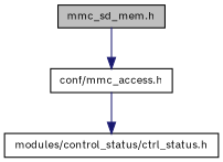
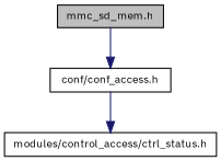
  digraph {
    fontname="IBM Plex Sans"
    node [color=black fillcolor=white fontname="IBM Plex Sans" fontsize=10 shape=record style=filled]
    edge [color=midnightblue fontname="IBM Plex Sans" fontsize=10 labelfontname="FreeSans.ttf" labelfontsize=10 style=solid]
    n1 [fillcolor=grey75 fontcolor=black height=0.2 label="mmc_sd_mem.h" width=0.4]
-   n2 [height=0.2 label="conf/mmc_access.h" width=0.4]
-   n3 [height=0.2 label="modules/control_status/ctrl_status.h" width=0.4]
+   n2 [height=0.2 label="conf/conf_access.h" width=0.4]
+   n3 [height=0.2 label="modules/control_access/ctrl_status.h" width=0.4]
    n1 -> n2
    n2 -> n3
  }
